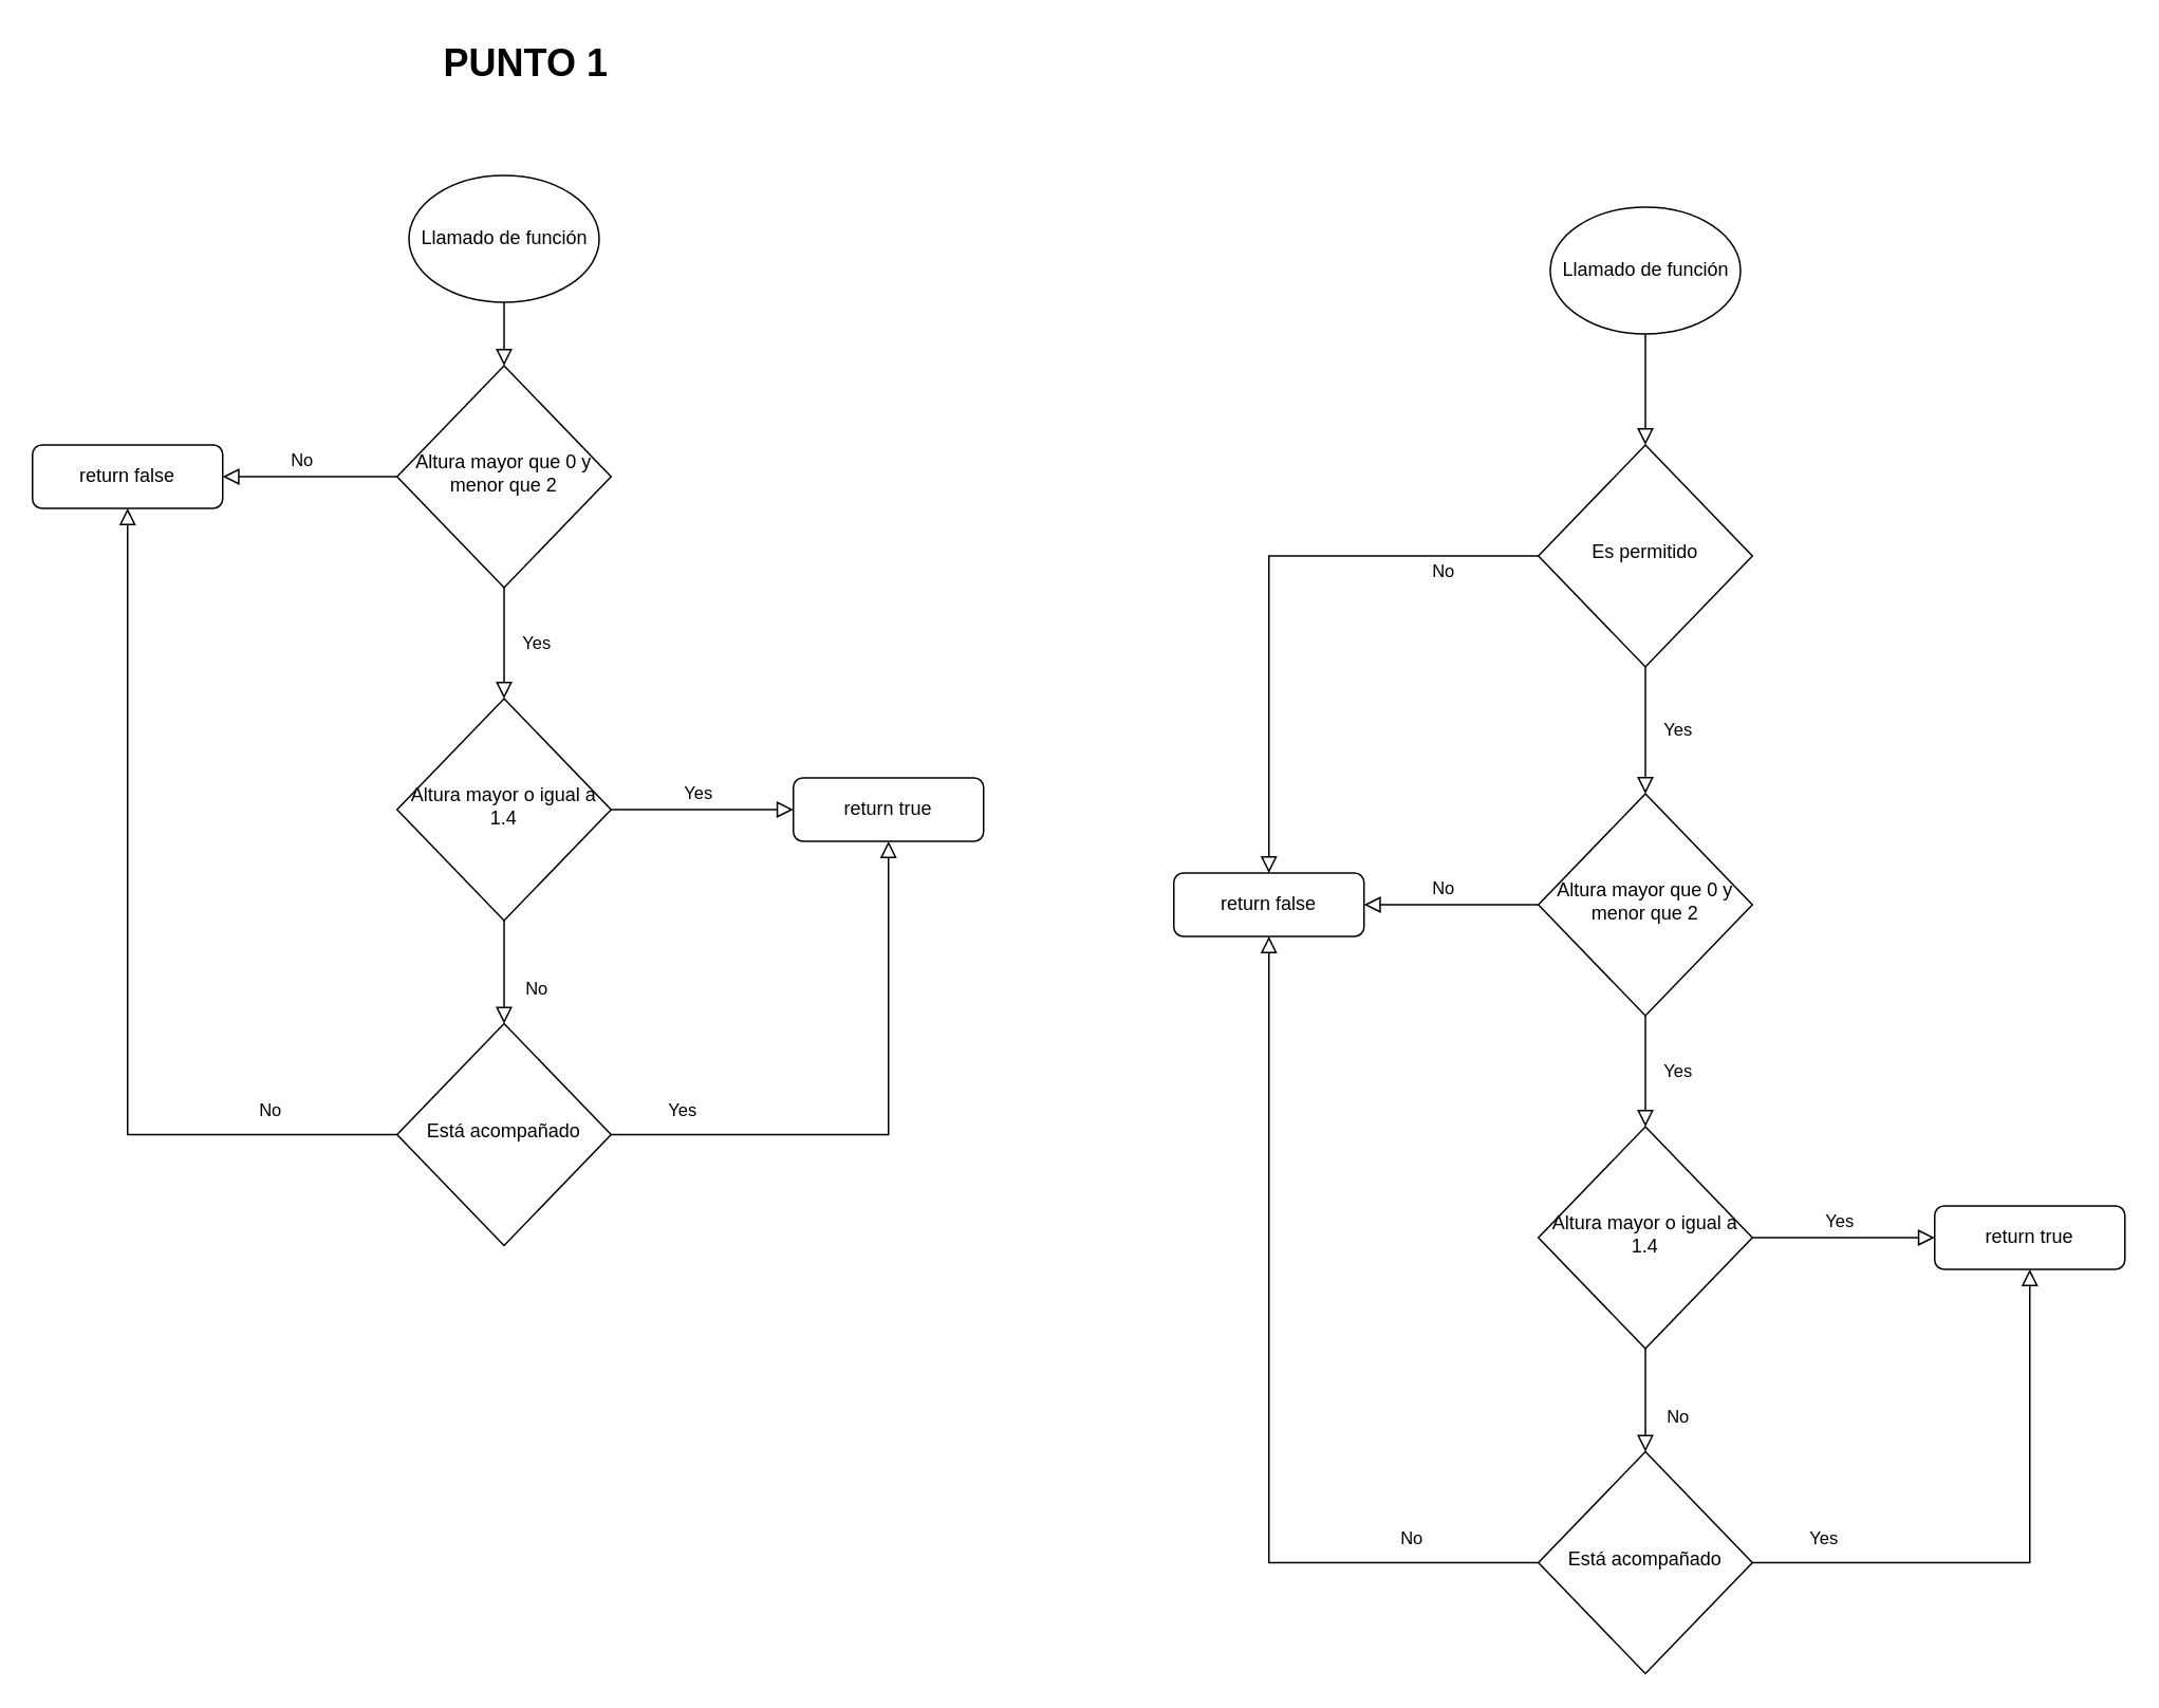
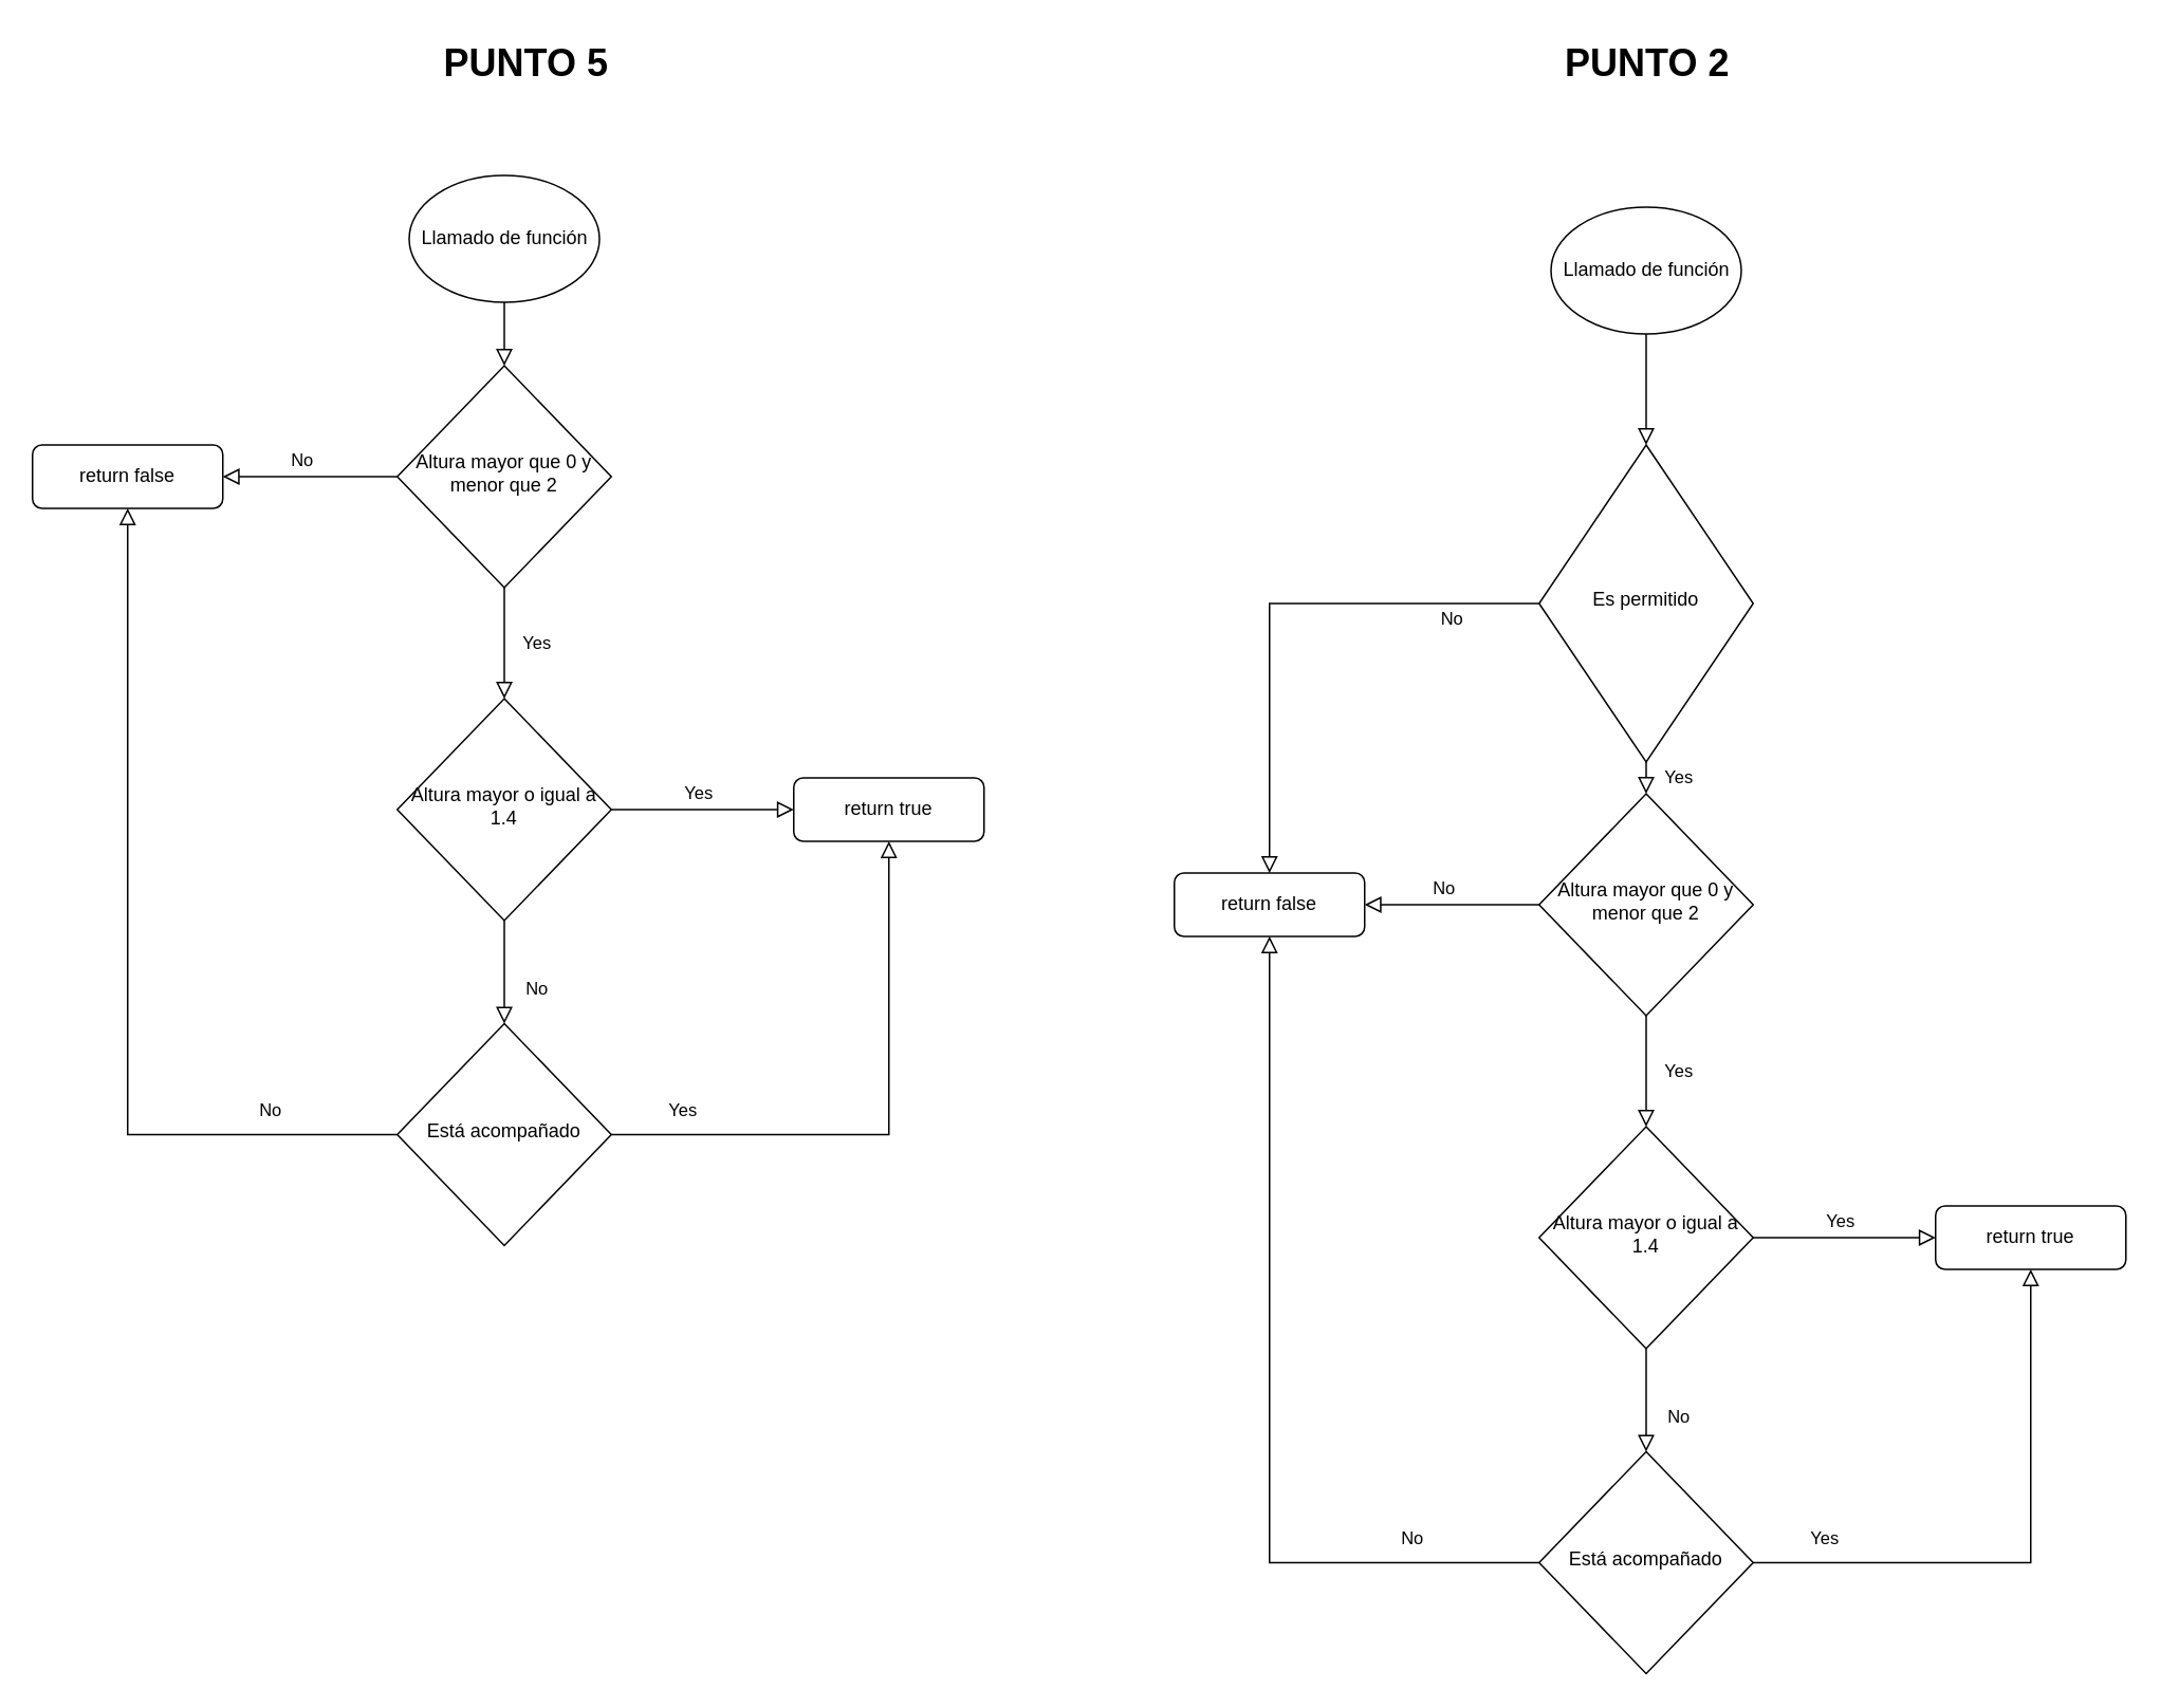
  <mxCell id="0" />
  <mxCell id="1" parent="0" />
  <mxCell id="2" value="" style="rounded=0;html=1;jettySize=auto;orthogonalLoop=1;fontSize=11;endArrow=block;endFill=0;endSize=8;strokeWidth=1;shadow=0;labelBackgroundColor=none;edgeStyle=orthogonalEdgeStyle;exitX=0.5;exitY=1;exitDx=0;exitDy=0;" parent="1" source="14" target="4" edge="1"><mxGeometry relative="1" as="geometry"><mxPoint x="317.5" y="170" as="sourcePoint" /></mxGeometry></mxCell>
  <mxCell id="3" value="Yes" style="rounded=0;html=1;jettySize=auto;orthogonalLoop=1;fontSize=11;endArrow=block;endFill=0;endSize=8;strokeWidth=1;shadow=0;labelBackgroundColor=none;edgeStyle=orthogonalEdgeStyle;entryX=0.5;entryY=0;entryDx=0;entryDy=0;" parent="1" source="4" target="7" edge="1"><mxGeometry y="20" relative="1" as="geometry"><mxPoint as="offset" /><mxPoint x="330" y="430" as="targetPoint" /></mxGeometry></mxCell>
  <mxCell id="4" value="Altura mayor que 0 y menor que 2" style="rhombus;whiteSpace=wrap;html=1;shadow=0;fontFamily=Helvetica;fontSize=12;align=center;strokeWidth=1;spacing=6;spacingTop=-4;" parent="1" vertex="1"><mxGeometry x="250" y="230" width="135" height="140" as="geometry" /></mxCell>
  <mxCell id="5" value="return true" style="rounded=1;whiteSpace=wrap;html=1;fontSize=12;glass=0;strokeWidth=1;shadow=0;" parent="1" vertex="1"><mxGeometry x="500" y="490" width="120" height="40" as="geometry" /></mxCell>
  <mxCell id="6" value="return false" style="rounded=1;whiteSpace=wrap;html=1;fontSize=12;glass=0;strokeWidth=1;shadow=0;" parent="1" vertex="1"><mxGeometry x="20" y="280" width="120" height="40" as="geometry" /></mxCell>
  <mxCell id="7" value="Altura mayor o igual a 1.4" style="rhombus;whiteSpace=wrap;html=1;shadow=0;fontFamily=Helvetica;fontSize=12;align=center;strokeWidth=1;spacing=6;spacingTop=-4;" vertex="1" parent="1"><mxGeometry x="250" y="440" width="135" height="140" as="geometry" /></mxCell>
  <mxCell id="8" value="Está acompañado" style="rhombus;whiteSpace=wrap;html=1;shadow=0;fontFamily=Helvetica;fontSize=12;align=center;strokeWidth=1;spacing=6;spacingTop=-4;" vertex="1" parent="1"><mxGeometry x="250" y="645" width="135" height="140" as="geometry" /></mxCell>
  <mxCell id="9" value="Yes" style="rounded=0;html=1;jettySize=auto;orthogonalLoop=1;fontSize=11;endArrow=block;endFill=0;endSize=8;strokeWidth=1;shadow=0;labelBackgroundColor=none;edgeStyle=orthogonalEdgeStyle;exitX=1;exitY=0.5;exitDx=0;exitDy=0;entryX=0;entryY=0.5;entryDx=0;entryDy=0;" edge="1" parent="1" source="7" target="5"><mxGeometry x="-0.043" y="10" relative="1" as="geometry"><mxPoint as="offset" /><mxPoint x="327.5" y="380" as="sourcePoint" /><mxPoint x="480" y="440" as="targetPoint" /></mxGeometry></mxCell>
  <mxCell id="10" value="No" style="rounded=0;html=1;jettySize=auto;orthogonalLoop=1;fontSize=11;endArrow=block;endFill=0;endSize=8;strokeWidth=1;shadow=0;labelBackgroundColor=none;edgeStyle=orthogonalEdgeStyle;exitX=0.5;exitY=1;exitDx=0;exitDy=0;entryX=0.5;entryY=0;entryDx=0;entryDy=0;" edge="1" parent="1" source="7" target="8"><mxGeometry x="0.333" y="20" relative="1" as="geometry"><mxPoint as="offset" /><mxPoint x="420" y="600" as="sourcePoint" /><mxPoint x="420" y="690" as="targetPoint" /></mxGeometry></mxCell>
  <mxCell id="11" value="No" style="rounded=0;html=1;jettySize=auto;orthogonalLoop=1;fontSize=11;endArrow=block;endFill=0;endSize=8;strokeWidth=1;shadow=0;labelBackgroundColor=none;edgeStyle=orthogonalEdgeStyle;exitX=0;exitY=0.5;exitDx=0;exitDy=0;entryX=0.5;entryY=1;entryDx=0;entryDy=0;" edge="1" parent="1" source="8" target="6"><mxGeometry x="-0.717" y="-15" relative="1" as="geometry"><mxPoint as="offset" /><mxPoint x="410" y="530" as="sourcePoint" /><mxPoint x="180" y="460" as="targetPoint" /></mxGeometry></mxCell>
  <mxCell id="12" value="Yes" style="rounded=0;html=1;jettySize=auto;orthogonalLoop=1;fontSize=11;endArrow=block;endFill=0;endSize=8;strokeWidth=1;shadow=0;labelBackgroundColor=none;edgeStyle=orthogonalEdgeStyle;exitX=1;exitY=0.5;exitDx=0;exitDy=0;entryX=0.5;entryY=1;entryDx=0;entryDy=0;" edge="1" parent="1" source="8" target="5"><mxGeometry x="-0.75" y="15" relative="1" as="geometry"><mxPoint as="offset" /><mxPoint x="395" y="520" as="sourcePoint" /><mxPoint x="510" y="520" as="targetPoint" /></mxGeometry></mxCell>
  <mxCell id="13" value="No" style="rounded=0;html=1;jettySize=auto;orthogonalLoop=1;fontSize=11;endArrow=block;endFill=0;endSize=8;strokeWidth=1;shadow=0;labelBackgroundColor=none;edgeStyle=orthogonalEdgeStyle;exitX=0;exitY=0.5;exitDx=0;exitDy=0;entryX=1;entryY=0.5;entryDx=0;entryDy=0;" edge="1" parent="1" source="4" target="6"><mxGeometry x="0.091" y="-10" relative="1" as="geometry"><mxPoint as="offset" /><mxPoint x="430" y="370" as="sourcePoint" /><mxPoint x="430" y="460" as="targetPoint" /></mxGeometry></mxCell>
  <mxCell id="14" value="Llamado de función" style="ellipse;whiteSpace=wrap;html=1;" vertex="1" parent="1"><mxGeometry x="257.5" y="110" width="120" height="80" as="geometry" /></mxCell>
  <mxCell id="15" value="" style="rounded=0;html=1;jettySize=auto;orthogonalLoop=1;fontSize=11;endArrow=block;endFill=0;endSize=8;strokeWidth=1;shadow=0;labelBackgroundColor=none;edgeStyle=orthogonalEdgeStyle;exitX=0.5;exitY=1;exitDx=0;exitDy=0;entryX=0.5;entryY=0;entryDx=0;entryDy=0;" edge="1" parent="1" source="27" target="28"><mxGeometry relative="1" as="geometry"><mxPoint x="1037.5" y="440" as="sourcePoint" /><mxPoint x="830" y="310" as="targetPoint" /></mxGeometry></mxCell>
  <mxCell id="16" value="Yes" style="rounded=0;html=1;jettySize=auto;orthogonalLoop=1;fontSize=11;endArrow=block;endFill=0;endSize=8;strokeWidth=1;shadow=0;labelBackgroundColor=none;edgeStyle=orthogonalEdgeStyle;entryX=0.5;entryY=0;entryDx=0;entryDy=0;" edge="1" parent="1" source="17" target="20"><mxGeometry y="20" relative="1" as="geometry"><mxPoint as="offset" /><mxPoint x="1050" y="700" as="targetPoint" /></mxGeometry></mxCell>
  <mxCell id="17" value="Altura mayor que 0 y menor que 2" style="rhombus;whiteSpace=wrap;html=1;shadow=0;fontFamily=Helvetica;fontSize=12;align=center;strokeWidth=1;spacing=6;spacingTop=-4;" vertex="1" parent="1"><mxGeometry x="970" y="500" width="135" height="140" as="geometry" /></mxCell>
  <mxCell id="18" value="return true" style="rounded=1;whiteSpace=wrap;html=1;fontSize=12;glass=0;strokeWidth=1;shadow=0;" vertex="1" parent="1"><mxGeometry x="1220" y="760" width="120" height="40" as="geometry" /></mxCell>
  <mxCell id="19" value="return false" style="rounded=1;whiteSpace=wrap;html=1;fontSize=12;glass=0;strokeWidth=1;shadow=0;" vertex="1" parent="1"><mxGeometry x="740" y="550" width="120" height="40" as="geometry" /></mxCell>
  <mxCell id="20" value="Altura mayor o igual a 1.4" style="rhombus;whiteSpace=wrap;html=1;shadow=0;fontFamily=Helvetica;fontSize=12;align=center;strokeWidth=1;spacing=6;spacingTop=-4;" vertex="1" parent="1"><mxGeometry x="970" y="710" width="135" height="140" as="geometry" /></mxCell>
  <mxCell id="21" value="Está acompañado" style="rhombus;whiteSpace=wrap;html=1;shadow=0;fontFamily=Helvetica;fontSize=12;align=center;strokeWidth=1;spacing=6;spacingTop=-4;" vertex="1" parent="1"><mxGeometry x="970" y="915" width="135" height="140" as="geometry" /></mxCell>
  <mxCell id="22" value="Yes" style="rounded=0;html=1;jettySize=auto;orthogonalLoop=1;fontSize=11;endArrow=block;endFill=0;endSize=8;strokeWidth=1;shadow=0;labelBackgroundColor=none;edgeStyle=orthogonalEdgeStyle;exitX=1;exitY=0.5;exitDx=0;exitDy=0;entryX=0;entryY=0.5;entryDx=0;entryDy=0;" edge="1" parent="1" source="20" target="18"><mxGeometry x="-0.043" y="10" relative="1" as="geometry"><mxPoint as="offset" /><mxPoint x="1047.5" y="650" as="sourcePoint" /><mxPoint x="1200" y="710" as="targetPoint" /></mxGeometry></mxCell>
  <mxCell id="23" value="No" style="rounded=0;html=1;jettySize=auto;orthogonalLoop=1;fontSize=11;endArrow=block;endFill=0;endSize=8;strokeWidth=1;shadow=0;labelBackgroundColor=none;edgeStyle=orthogonalEdgeStyle;exitX=0.5;exitY=1;exitDx=0;exitDy=0;entryX=0.5;entryY=0;entryDx=0;entryDy=0;" edge="1" parent="1" source="20" target="21"><mxGeometry x="0.333" y="20" relative="1" as="geometry"><mxPoint as="offset" /><mxPoint x="1140" y="870" as="sourcePoint" /><mxPoint x="1140" y="960" as="targetPoint" /></mxGeometry></mxCell>
  <mxCell id="24" value="No" style="rounded=0;html=1;jettySize=auto;orthogonalLoop=1;fontSize=11;endArrow=block;endFill=0;endSize=8;strokeWidth=1;shadow=0;labelBackgroundColor=none;edgeStyle=orthogonalEdgeStyle;exitX=0;exitY=0.5;exitDx=0;exitDy=0;entryX=0.5;entryY=1;entryDx=0;entryDy=0;" edge="1" parent="1" source="21" target="19"><mxGeometry x="-0.717" y="-15" relative="1" as="geometry"><mxPoint as="offset" /><mxPoint x="1130" y="800" as="sourcePoint" /><mxPoint x="900" y="730" as="targetPoint" /></mxGeometry></mxCell>
  <mxCell id="25" value="Yes" style="rounded=0;html=1;jettySize=auto;orthogonalLoop=1;fontSize=11;endArrow=block;endFill=0;endSize=8;strokeWidth=1;shadow=0;labelBackgroundColor=none;edgeStyle=orthogonalEdgeStyle;exitX=1;exitY=0.5;exitDx=0;exitDy=0;entryX=0.5;entryY=1;entryDx=0;entryDy=0;" edge="1" parent="1" source="21" target="18"><mxGeometry x="-0.75" y="15" relative="1" as="geometry"><mxPoint as="offset" /><mxPoint x="1115" y="790" as="sourcePoint" /><mxPoint x="1230" y="790" as="targetPoint" /></mxGeometry></mxCell>
  <mxCell id="26" value="No" style="rounded=0;html=1;jettySize=auto;orthogonalLoop=1;fontSize=11;endArrow=block;endFill=0;endSize=8;strokeWidth=1;shadow=0;labelBackgroundColor=none;edgeStyle=orthogonalEdgeStyle;exitX=0;exitY=0.5;exitDx=0;exitDy=0;entryX=1;entryY=0.5;entryDx=0;entryDy=0;" edge="1" parent="1" source="17" target="19"><mxGeometry x="0.091" y="-10" relative="1" as="geometry"><mxPoint as="offset" /><mxPoint x="1150" y="640" as="sourcePoint" /><mxPoint x="1150" y="730" as="targetPoint" /></mxGeometry></mxCell>
  <mxCell id="27" value="Llamado de función" style="ellipse;whiteSpace=wrap;html=1;" vertex="1" parent="1"><mxGeometry x="977.5" y="130" width="120" height="80" as="geometry" /></mxCell>
- <mxCell id="28" value="Es permitido" style="rhombus;whiteSpace=wrap;html=1;shadow=0;fontFamily=Helvetica;fontSize=12;align=center;strokeWidth=1;spacing=6;spacingTop=-4;" vertex="1" parent="1"><mxGeometry x="970" y="280" width="135" height="140" as="geometry" /></mxCell>
+ <mxCell id="28" value="Es permitido" style="rhombus;whiteSpace=wrap;html=1;shadow=0;fontFamily=Helvetica;fontSize=12;align=center;strokeWidth=1;spacing=6;spacingTop=-4;" vertex="1" parent="1"><mxGeometry x="970" y="280" width="135" height="200" as="geometry" /></mxCell>
  <mxCell id="29" value="No" style="rounded=0;html=1;jettySize=auto;orthogonalLoop=1;fontSize=11;endArrow=block;endFill=0;endSize=8;strokeWidth=1;shadow=0;labelBackgroundColor=none;edgeStyle=orthogonalEdgeStyle;exitX=0;exitY=0.5;exitDx=0;exitDy=0;entryX=0.5;entryY=0;entryDx=0;entryDy=0;" edge="1" parent="1" source="28" target="19"><mxGeometry x="-0.676" y="10" relative="1" as="geometry"><mxPoint as="offset" /><mxPoint x="980" y="580" as="sourcePoint" /><mxPoint x="870" y="580" as="targetPoint" /></mxGeometry></mxCell>
  <mxCell id="30" value="Yes" style="rounded=0;html=1;jettySize=auto;orthogonalLoop=1;fontSize=11;endArrow=block;endFill=0;endSize=8;strokeWidth=1;shadow=0;labelBackgroundColor=none;edgeStyle=orthogonalEdgeStyle;entryX=0.5;entryY=0;entryDx=0;entryDy=0;exitX=0.5;exitY=1;exitDx=0;exitDy=0;" edge="1" parent="1" source="28" target="17"><mxGeometry y="20" relative="1" as="geometry"><mxPoint as="offset" /><mxPoint x="1047.5" y="720" as="targetPoint" /><mxPoint x="1047.5" y="650" as="sourcePoint" /></mxGeometry></mxCell>
- <mxCell id="31" value="PUNTO 1" style="text;strokeColor=none;fillColor=none;html=1;fontSize=24;fontStyle=1;verticalAlign=middle;align=center;" vertex="1" parent="1"><mxGeometry x="230" y="20" width="202.5" height="40" as="geometry" /></mxCell>
+ <mxCell id="31" value="PUNTO 5" style="text;strokeColor=none;fillColor=none;html=1;fontSize=24;fontStyle=1;verticalAlign=middle;align=center;" vertex="1" parent="1"><mxGeometry x="230" y="20" width="202.5" height="40" as="geometry" /></mxCell>
+ <mxCell id="32" value="PUNTO 2" style="text;strokeColor=none;fillColor=none;html=1;fontSize=24;fontStyle=1;verticalAlign=middle;align=center;" vertex="1" parent="1"><mxGeometry x="936.25" y="20" width="202.5" height="40" as="geometry" /></mxCell>
